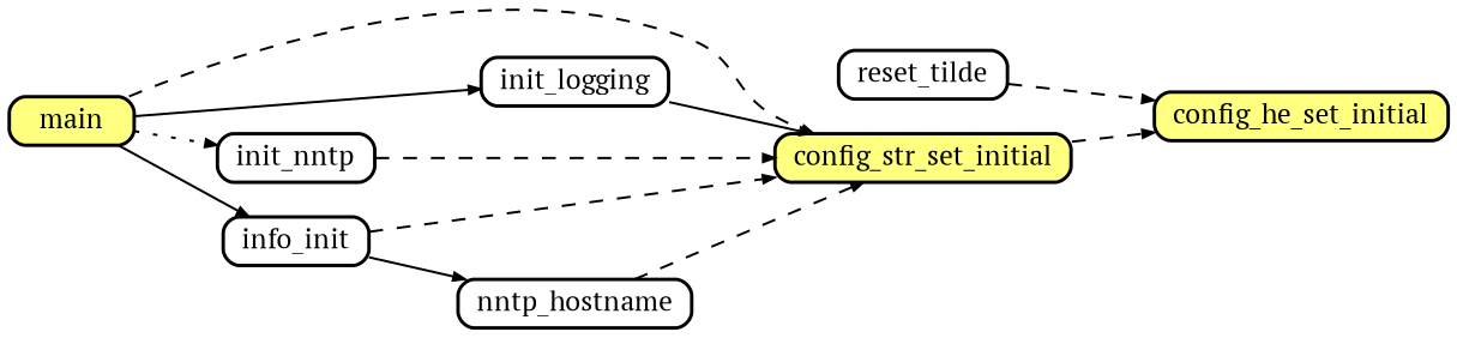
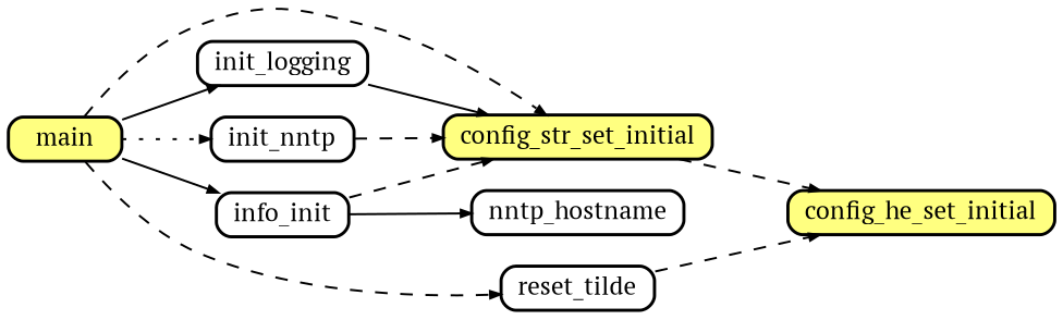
  digraph {
    compound=true
    fontname="PT Serif"
    nodesep=0.2
    rankdir=LR
    ranksep=0.5
    node [color=black fillcolor="#ffffff" fontname="PT Serif" fontsize=12 penwidth=1.5 shape=Mrecord style=filled]
    edge [arrowsize=0.5 fontname="PT Serif" penwidth=1.0 style=dashed]
    config_str_set_initial [fillcolor="#ffff80" height=0.2]
    config_he_set_initial [fillcolor="#ffff80" height=0.2]
    n3 [height=0.2 label=nntp_hostname]
    init_logging [height=0.2]
    init_nntp [height=0.2]
    main [fillcolor="#ffff80" height=0.2]
    n7 [height=0.2 label=info_init]
    reset_tilde [height=0.2]
    config_str_set_initial -> config_he_set_initial
-   n3 -> config_str_set_initial
    init_logging -> config_str_set_initial [style=solid]
    init_nntp -> config_str_set_initial
    main -> config_str_set_initial
    main -> init_logging [style=solid]
    main -> init_nntp [style=dotted]
    main -> n7 [style=solid]
+   main -> reset_tilde
    n7 -> config_str_set_initial
    n7 -> n3 [style=solid]
    reset_tilde -> config_he_set_initial
  }
